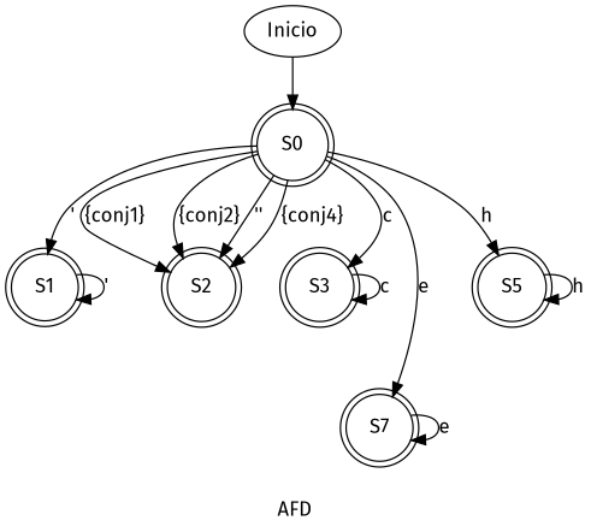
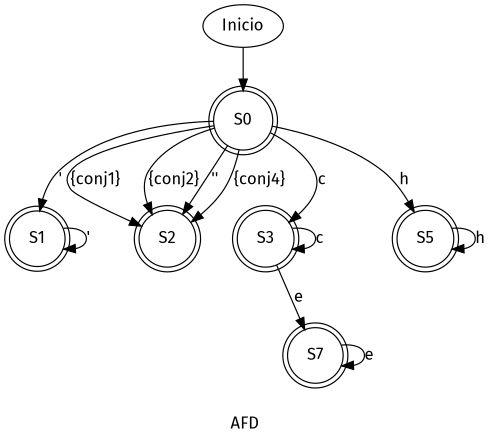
  digraph {
    fontname="Fira Sans"
    label=AFD
    rankdir=TB
    node [fontname="Fira Sans" shape=doublecircle]
    edge [fontname="Fira Sans"]
    nodex [style=invisible shape=""]
    n2 [label=S0]
    n3 [label=S1]
    n4 [label=S2]
    n5 [label=S3]
    n6 [label=S7]
    n7 [label=S5]
    Inicio [shape=""]
    n2 -> n3 [label="\'"]
    n2 -> n4 [label="{conj1}"]
    n2 -> n4 [label="{conj2}"]
    n2 -> n4 [label="''"]
    n2 -> n4 [label="{conj4}"]
    n2 -> n5 [label=c]
-   n2 -> n6 [label=e]
+   n5 -> n6 [label=e]
    n2 -> n7 [label=h]
    n3 -> n3 [label="\'"]
    n5 -> n5 [label=c]
    n6 -> n6 [label=e]
    n7 -> n7 [label=h]
    Inicio -> n2
  }
